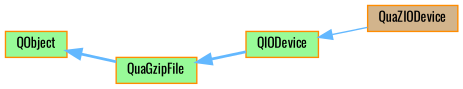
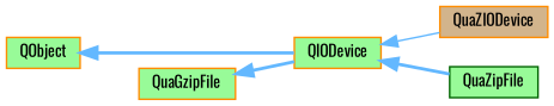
  digraph {
    fontname=Oswald
    rankdir=LR
    node [color=darkorange fillcolor=palegreen fontname=Oswald fontsize=10 shape=box style=filled]
    edge [color=steelblue1 dir=back fontname=Oswald fontsize=10 labelfontname=Helvetica labelfontsize=10 style=bold]
    n1 [height=0.2 label=QObject width=0.4]
    n2 [height=0.2 label=QIODevice width=0.4]
    n3 [fillcolor=tan height=0.2 label=QuaZIODevice width=0.4]
+   n4 [color=darkgreen height=0.2 label=QuaZipFile width=0.4]
    n5 [height=0.2 label=QuaGzipFile width=0.4]
-   n1 -> n5
+   n1 -> n2
    n2 -> n3 [style=solid]
+   n2 -> n4
    n5 -> n2
  }
